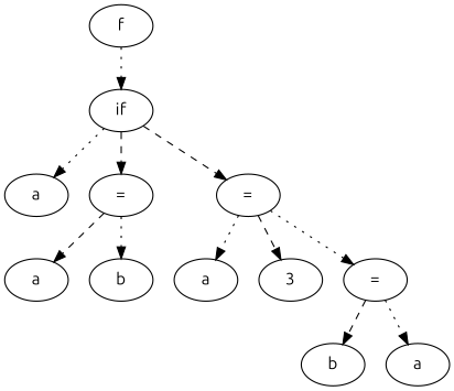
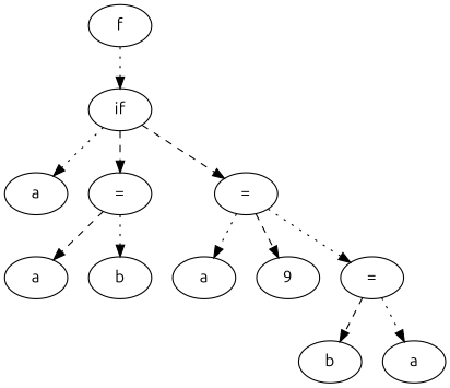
  digraph {
    fontname=Ubuntu
    node [fontname=Ubuntu]
    edge [fontname=Ubuntu style=dotted]
    n1 [label=f]
    n2 [label=if]
    n3 [label=a]
    n4 [label="="]
    n5 [label="="]
    n6 [label=a]
    n7 [label=b]
    n8 [label=a]
-   n9 [label=3]
+   n9 [label=9]
    n10 [label="="]
    n11 [label=b]
    n12 [label=a]
    n1 -> n2
    n2 -> n3
    n2 -> n4 [style=dashed]
    n2 -> n5 [style=dashed]
    n4 -> n6 [style=dashed]
    n4 -> n7
    n5 -> n8
    n5 -> n9 [style=dashed]
    n5 -> n10
    n10 -> n11 [style=dashed]
    n10 -> n12
  }
